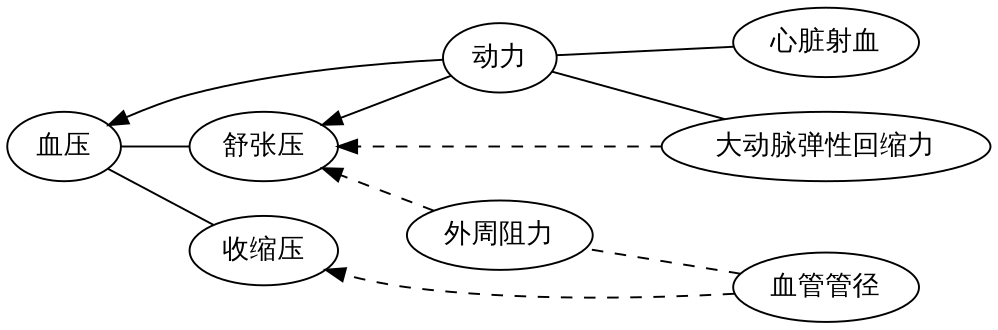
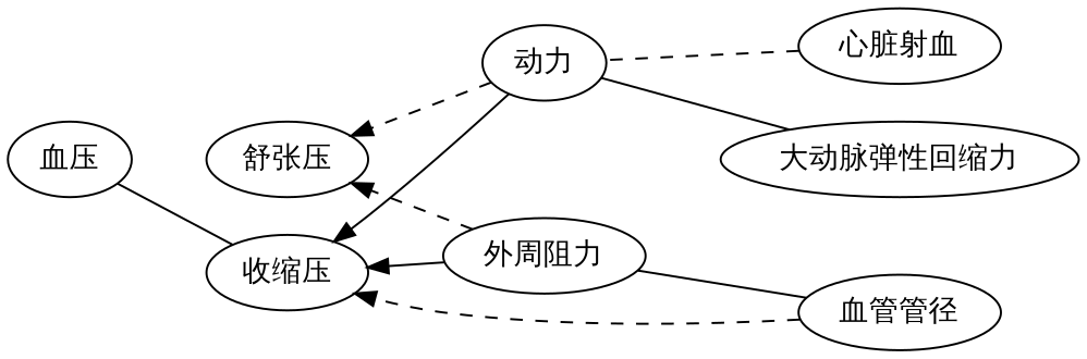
  digraph {
    fontname="Playfair Display"
    rankdir=RL
    node [fontname="Playfair Display"]
    edge [fontname="Playfair Display"]
    "心脏射血"
    "收缩压"
    "大动脉弹性回缩力"
    "舒张压"
    "动力"
    "血压"
    "血管管径"
    "外周阻力"
    subgraph sub_1 {
      "心脏射血"
      "收缩压"
      "大动脉弹性回缩力"
      "舒张压"
    }
    subgraph sub_2 {
      "心脏射血"
      "收缩压"
      "大动脉弹性回缩力"
      "舒张压"
      "动力"
      "血压"
      "血管管径"
      "外周阻力"
    }
    subgraph sub_3 {
      rank=same
      "动力"
      "外周阻力"
    }
-   "心脏射血" -> "动力" [arrowhead=none]
+   "心脏射血" -> "动力" [arrowhead=none style=dashed]
    "收缩压" -> "血压" [arrowhead=none]
-   "大动脉弹性回缩力" -> "舒张压" [style=dashed]
    "大动脉弹性回缩力" -> "动力" [arrowhead=none]
-   "舒张压" -> "血压" [arrowhead=none]
-   "动力" -> "血压"
-   "动力" -> "舒张压"
+   "动力" -> "收缩压"
+   "动力" -> "舒张压" [style=dashed]
    "血管管径" -> "收缩压" [style=dashed]
-   "血管管径" -> "外周阻力" [arrowhead=none style=dashed]
+   "血管管径" -> "外周阻力" [arrowhead=none]
+   "外周阻力" -> "收缩压"
    "外周阻力" -> "舒张压" [style=dashed]
  }
